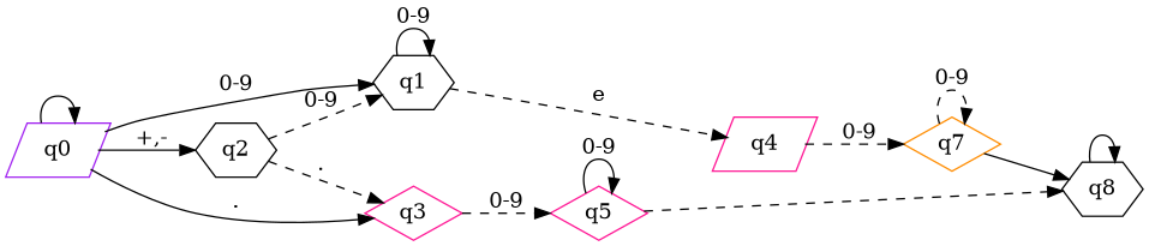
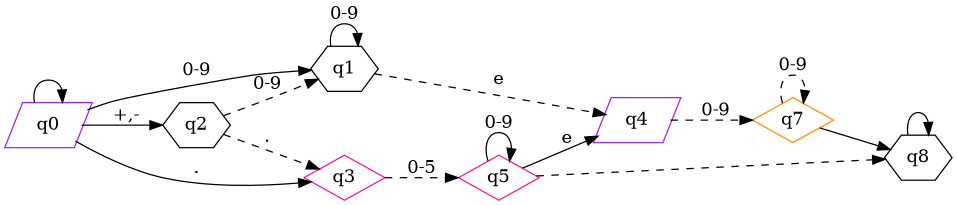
  digraph {
    rankdir=LR
    node [color=black shape=hexagon]
    edge [style=solid]
    q1
-   q4 [color=deeppink shape=parallelogram]
+   q4 [color=purple shape=parallelogram]
    q7 [color=darkorange shape=diamond]
    q3 [color=deeppink shape=diamond]
    q5 [color=deeppink shape=diamond]
    q8
    q0 [color=purple shape=parallelogram]
    q2
    q1 -> q1 [label="0-9"]
    q1 -> q4 [label=e style=dashed]
    q4 -> q7 [label="0-9" style=dashed]
    q7 -> q7 [label="0-9" style=dashed]
    q7 -> q8 [label=" "]
-   q3 -> q5 [label="0-9" style=dashed]
+   q3 -> q5 [label="0-5" style=dashed]
+   q5 -> q4 [label=e]
    q5 -> q5 [label="0-9"]
    q5 -> q8 [label=" " style=dashed]
    q8 -> q8 [label=" "]
    q0 -> q1 [label="0-9"]
    q0 -> q3 [label="."]
    q0 -> q0 [label=" "]
    q0 -> q2 [label="+,-"]
    q2 -> q1 [label="0-9" style=dashed]
    q2 -> q3 [label="." style=dashed]
  }
